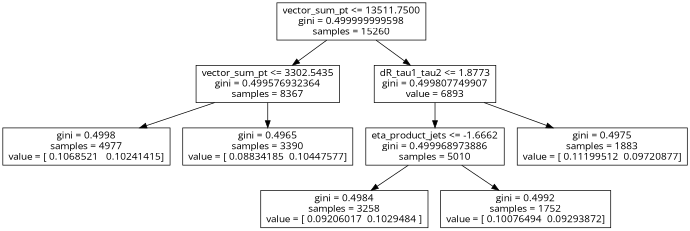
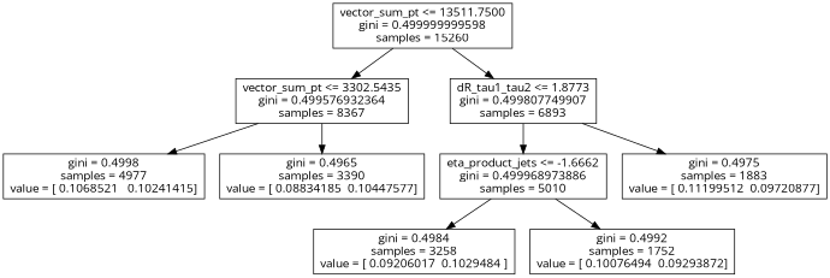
  digraph {
    fontname="Open Sans"
    node [shape=box fontname="Open Sans"]
    edge [fontname="Open Sans"]
    n1 [label="vector_sum_pt <= 13511.7500\ngini = 0.499999999598\nsamples = 15260"]
    n2 [label="vector_sum_pt <= 3302.5435\ngini = 0.499576932364\nsamples = 8367"]
-   n3 [label="dR_tau1_tau2 <= 1.8773\ngini = 0.499807749907\nvalue = 6893"]
+   n3 [label="dR_tau1_tau2 <= 1.8773\ngini = 0.499807749907\nsamples = 6893"]
    n4 [label="gini = 0.4998\nsamples = 4977\nvalue = [ 0.1068521   0.10241415]"]
    n5 [label="gini = 0.4965\nsamples = 3390\nvalue = [ 0.08834185  0.10447577]"]
    n6 [label="eta_product_jets <= -1.6662\ngini = 0.499968973886\nsamples = 5010"]
    n7 [label="gini = 0.4975\nsamples = 1883\nvalue = [ 0.11199512  0.09720877]"]
    n8 [label="gini = 0.4984\nsamples = 3258\nvalue = [ 0.09206017  0.1029484 ]"]
    n9 [label="gini = 0.4992\nsamples = 1752\nvalue = [ 0.10076494  0.09293872]"]
    n1 -> n2
    n1 -> n3
    n2 -> n4
    n2 -> n5
    n3 -> n6
    n3 -> n7
    n6 -> n8
    n6 -> n9
  }
